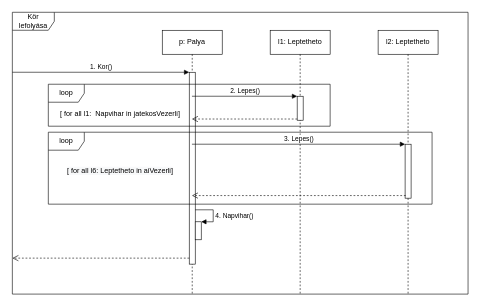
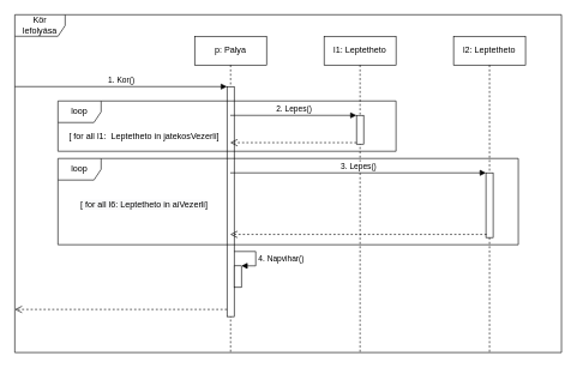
  <mxCell id="0" />
  <mxCell id="1" parent="0" />
  <mxCell id="2" value="Kör lefolyása" style="shape=umlFrame;whiteSpace=wrap;html=1;width=70;height=30;" parent="1" vertex="1"><mxGeometry x="20" y="20" width="760" height="470" as="geometry" /></mxCell>
  <mxCell id="3" value="p: Palya" style="shape=umlLifeline;perimeter=lifelinePerimeter;whiteSpace=wrap;html=1;container=1;collapsible=0;recursiveResize=0;outlineConnect=0;" parent="1" vertex="1"><mxGeometry x="270" y="50" width="100" height="440" as="geometry" /></mxCell>
  <mxCell id="4" value="" style="html=1;points=[];perimeter=orthogonalPerimeter;" parent="3" vertex="1"><mxGeometry x="45" y="70" width="10" height="320" as="geometry" /></mxCell>
  <mxCell id="5" value="1. Kor()" style="html=1;verticalAlign=bottom;endArrow=block;entryX=0;entryY=0;" parent="3" target="4" edge="1"><mxGeometry relative="1" as="geometry"><mxPoint x="-250" y="70" as="sourcePoint" /></mxGeometry></mxCell>
  <mxCell id="6" value="" style="html=1;points=[];perimeter=orthogonalPerimeter;" parent="3" vertex="1"><mxGeometry x="55" y="319.4" width="10" height="30" as="geometry" /></mxCell>
  <mxCell id="7" value="4. Napvihar()" style="edgeStyle=orthogonalEdgeStyle;html=1;align=left;spacingLeft=2;endArrow=block;rounded=0;entryX=1;entryY=0;" parent="3" target="6" edge="1"><mxGeometry x="0.143" relative="1" as="geometry"><mxPoint x="55" y="299.4" as="sourcePoint" /><Array as="points"><mxPoint x="85" y="299.4" /><mxPoint x="85" y="319.4" /></Array><mxPoint as="offset" /></mxGeometry></mxCell>
  <mxCell id="8" value="l1: Leptetheto" style="shape=umlLifeline;perimeter=lifelinePerimeter;whiteSpace=wrap;html=1;container=1;collapsible=0;recursiveResize=0;outlineConnect=0;" parent="1" vertex="1"><mxGeometry x="450" y="50" width="100" height="440" as="geometry" /></mxCell>
  <mxCell id="9" value="" style="html=1;points=[];perimeter=orthogonalPerimeter;" parent="8" vertex="1"><mxGeometry x="45" y="110" width="10" height="40" as="geometry" /></mxCell>
  <mxCell id="10" value="l2: Leptetheto" style="shape=umlLifeline;perimeter=lifelinePerimeter;whiteSpace=wrap;html=1;container=1;collapsible=0;recursiveResize=0;outlineConnect=0;" parent="1" vertex="1"><mxGeometry x="630" y="50" width="100" height="440" as="geometry" /></mxCell>
  <mxCell id="11" value="" style="html=1;points=[];perimeter=orthogonalPerimeter;" parent="10" vertex="1"><mxGeometry x="45" y="190" width="10" height="90" as="geometry" /></mxCell>
  <mxCell id="12" value="2. Lepes()" style="html=1;verticalAlign=bottom;endArrow=block;entryX=0;entryY=0;" parent="1" source="3" target="9" edge="1"><mxGeometry relative="1" as="geometry"><mxPoint x="425" y="140" as="sourcePoint" /></mxGeometry></mxCell>
  <mxCell id="13" value="" style="html=1;verticalAlign=bottom;endArrow=open;dashed=1;endSize=8;exitX=0;exitY=0.95;" parent="1" source="9" target="3" edge="1"><mxGeometry x="-0.031" y="-6" relative="1" as="geometry"><mxPoint x="425" y="216" as="targetPoint" /><mxPoint as="offset" /></mxGeometry></mxCell>
  <mxCell id="14" value="3. Lepes()" style="html=1;verticalAlign=bottom;endArrow=block;entryX=0;entryY=0;" parent="1" source="3" target="11" edge="1"><mxGeometry relative="1" as="geometry"><mxPoint x="605" y="240" as="sourcePoint" /></mxGeometry></mxCell>
  <mxCell id="15" value="" style="html=1;verticalAlign=bottom;endArrow=open;dashed=1;endSize=8;exitX=0.1;exitY=0.989;exitDx=0;exitDy=0;exitPerimeter=0;" parent="1" edge="1"><mxGeometry relative="1" as="geometry"><mxPoint x="319.5" y="325.66" as="targetPoint" /><mxPoint x="676" y="325.66" as="sourcePoint" /></mxGeometry></mxCell>
  <mxCell id="16" value="loop" style="shape=umlFrame;whiteSpace=wrap;html=1;" parent="1" vertex="1"><mxGeometry x="80" y="140" width="470" height="70" as="geometry" /></mxCell>
- <mxCell id="17" value="[ for all l1:&amp;nbsp; Napvihar in jatekosVezerli]" style="text;html=1;strokeColor=none;fillColor=none;align=center;verticalAlign=middle;whiteSpace=wrap;rounded=0;" parent="1" vertex="1"><mxGeometry x="90" y="180" width="220" height="20" as="geometry" /></mxCell>
+ <mxCell id="17" value="[ for all l1:&amp;nbsp; Leptetheto in jatekosVezerli]" style="text;html=1;strokeColor=none;fillColor=none;align=center;verticalAlign=middle;whiteSpace=wrap;rounded=0;" parent="1" vertex="1"><mxGeometry x="90" y="180" width="220" height="20" as="geometry" /></mxCell>
  <mxCell id="18" value="loop" style="shape=umlFrame;whiteSpace=wrap;html=1;" parent="1" vertex="1"><mxGeometry x="80" y="220" width="640" height="120" as="geometry" /></mxCell>
  <mxCell id="19" value="&lt;br&gt;&lt;br&gt;&lt;span style=&quot;color: rgb(0 , 0 , 0) ; font-family: &amp;#34;helvetica&amp;#34; ; font-size: 12px ; font-style: normal ; font-weight: 400 ; letter-spacing: normal ; text-align: center ; text-indent: 0px ; text-transform: none ; word-spacing: 0px ; background-color: rgb(248 , 249 , 250) ; display: inline ; float: none&quot;&gt;[ for all l6: Leptetheto in aiVezerli]&lt;/span&gt;" style="text;html=1;strokeColor=none;fillColor=none;align=center;verticalAlign=middle;whiteSpace=wrap;rounded=0;" parent="1" vertex="1"><mxGeometry x="80" y="260" width="240" height="20" as="geometry" /></mxCell>
  <mxCell id="20" value="" style="html=1;verticalAlign=bottom;endArrow=open;dashed=1;endSize=8;exitX=0.033;exitY=0.989;exitDx=0;exitDy=0;exitPerimeter=0;" parent="1" edge="1"><mxGeometry x="-0.274" y="-94" relative="1" as="geometry"><mxPoint x="20" y="430" as="targetPoint" /><mxPoint as="offset" /><mxPoint x="315" y="430" as="sourcePoint" /></mxGeometry></mxCell>
